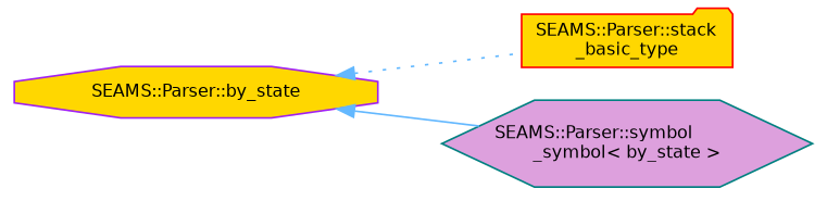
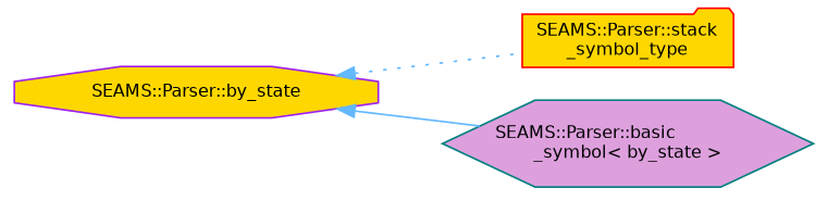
  digraph {
    rankdir=LR
    node [fillcolor=gold fontname=Helvetica fontsize=10 style=filled]
    edge [color=steelblue1 dir=back fontname=Helvetica fontsize=10 labelfontname=Helvetica labelfontsize=10]
-   n1 [color=red fontcolor=black height=0.2 label="SEAMS::Parser::stack\l_basic_type" shape=folder width=0.4]
-   n2 [color=teal fillcolor=plum height=0.2 label="SEAMS::Parser::symbol\l_symbol\< by_state \>" shape=hexagon width=0.4]
+   n1 [color=red fontcolor=black height=0.2 label="SEAMS::Parser::stack\l_symbol_type" shape=folder width=0.4]
+   n2 [color=teal fillcolor=plum height=0.2 label="SEAMS::Parser::basic\l_symbol\< by_state \>" shape=hexagon width=0.4]
    n3 [color=purple height=0.2 label="SEAMS::Parser::by_state" shape=octagon width=0.4]
    n3 -> n1 [style=dotted]
    n3 -> n2 [style=solid]
  }
